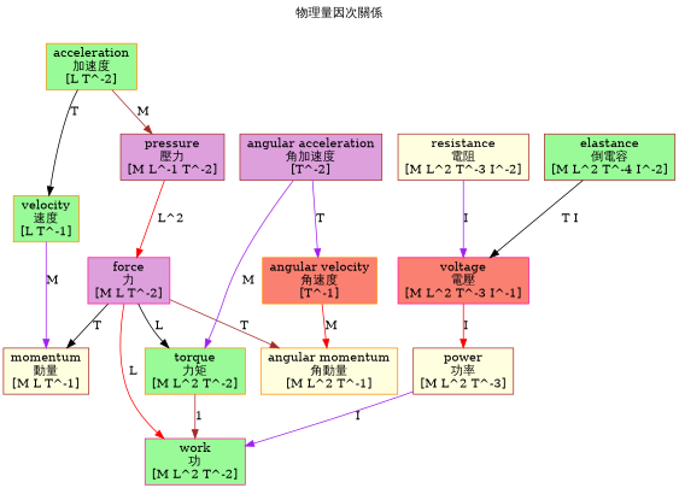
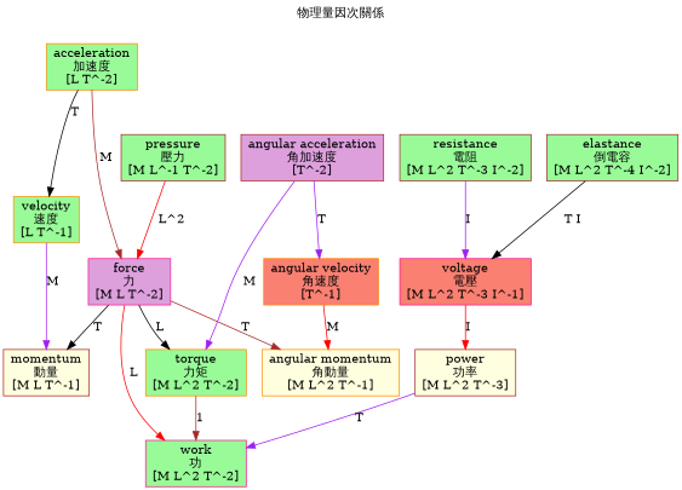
  digraph {
    label="物理量因次關係"
    labelloc=t
    node [color=brown fillcolor=palegreen shape=rectangle style=filled]
    edge [color=purple]
    n1 [color=darkorange label="velocity\n速度\n[L T^-1]"]
    n2 [fillcolor=lightyellow label="momentum\n動量\n[M L T^-1]"]
    n3 [color=darkorange label="acceleration\n加速度\n[L T^-2]"]
    n4 [color=deeppink fillcolor=plum label="force\n力\n[M L T^-2]"]
    n5 [color=darkorange label="torque\n力矩\n[M L^2 T^-2]"]
    n6 [color=deeppink label="work\n功\n[M L^2 T^-2]"]
    n7 [color=darkorange fillcolor=lightyellow label="angular momentum\n角動量\n[M L^2 T^-1]"]
    n8 [color=darkorange fillcolor=salmon label="angular velocity\n角速度\n[T^-1]"]
    n9 [fillcolor=plum label="angular acceleration\n角加速度\n[T^-2]"]
    n10 [color=deeppink fillcolor=salmon label="voltage\n電壓\n[M L^2 T^-3 I^-1]"]
    n11 [fillcolor=lightyellow label="power\n功率\n[M L^2 T^-3]"]
-   n12 [fillcolor=lightyellow label="resistance\n電阻\n[M L^2 T^-3 I^-2]"]
+   n12 [label="resistance\n電阻\n[M L^2 T^-3 I^-2]"]
    n13 [label="elastance\n倒電容\n[M L^2 T^-4 I^-2]"]
-   n14 [fillcolor=plum label="pressure\n壓力\n[M L^-1 T^-2]"]
+   n14 [label="pressure\n壓力\n[M L^-1 T^-2]"]
    n1 -> n2 [label=M]
    n3 -> n1 [color=black label=T]
-   n3 -> n14 [color=brown label=M]
+   n3 -> n4 [color=brown label=M]
    n4 -> n2 [color=black label=T]
    n4 -> n5 [color=black label=L]
    n4 -> n6 [color=red label=L]
    n4 -> n7 [color=brown label=T]
    n5 -> n6 [color=brown label=1]
    n8 -> n7 [color=red label=M]
    n9 -> n5 [label=M]
    n9 -> n8 [label=T]
    n10 -> n11 [color=red label=I]
-   n11 -> n6 [label=I]
+   n11 -> n6 [label=T]
    n12 -> n10 [label=I]
    n13 -> n10 [color=black label="T I"]
    n14 -> n4 [color=red label="L^2"]
  }
